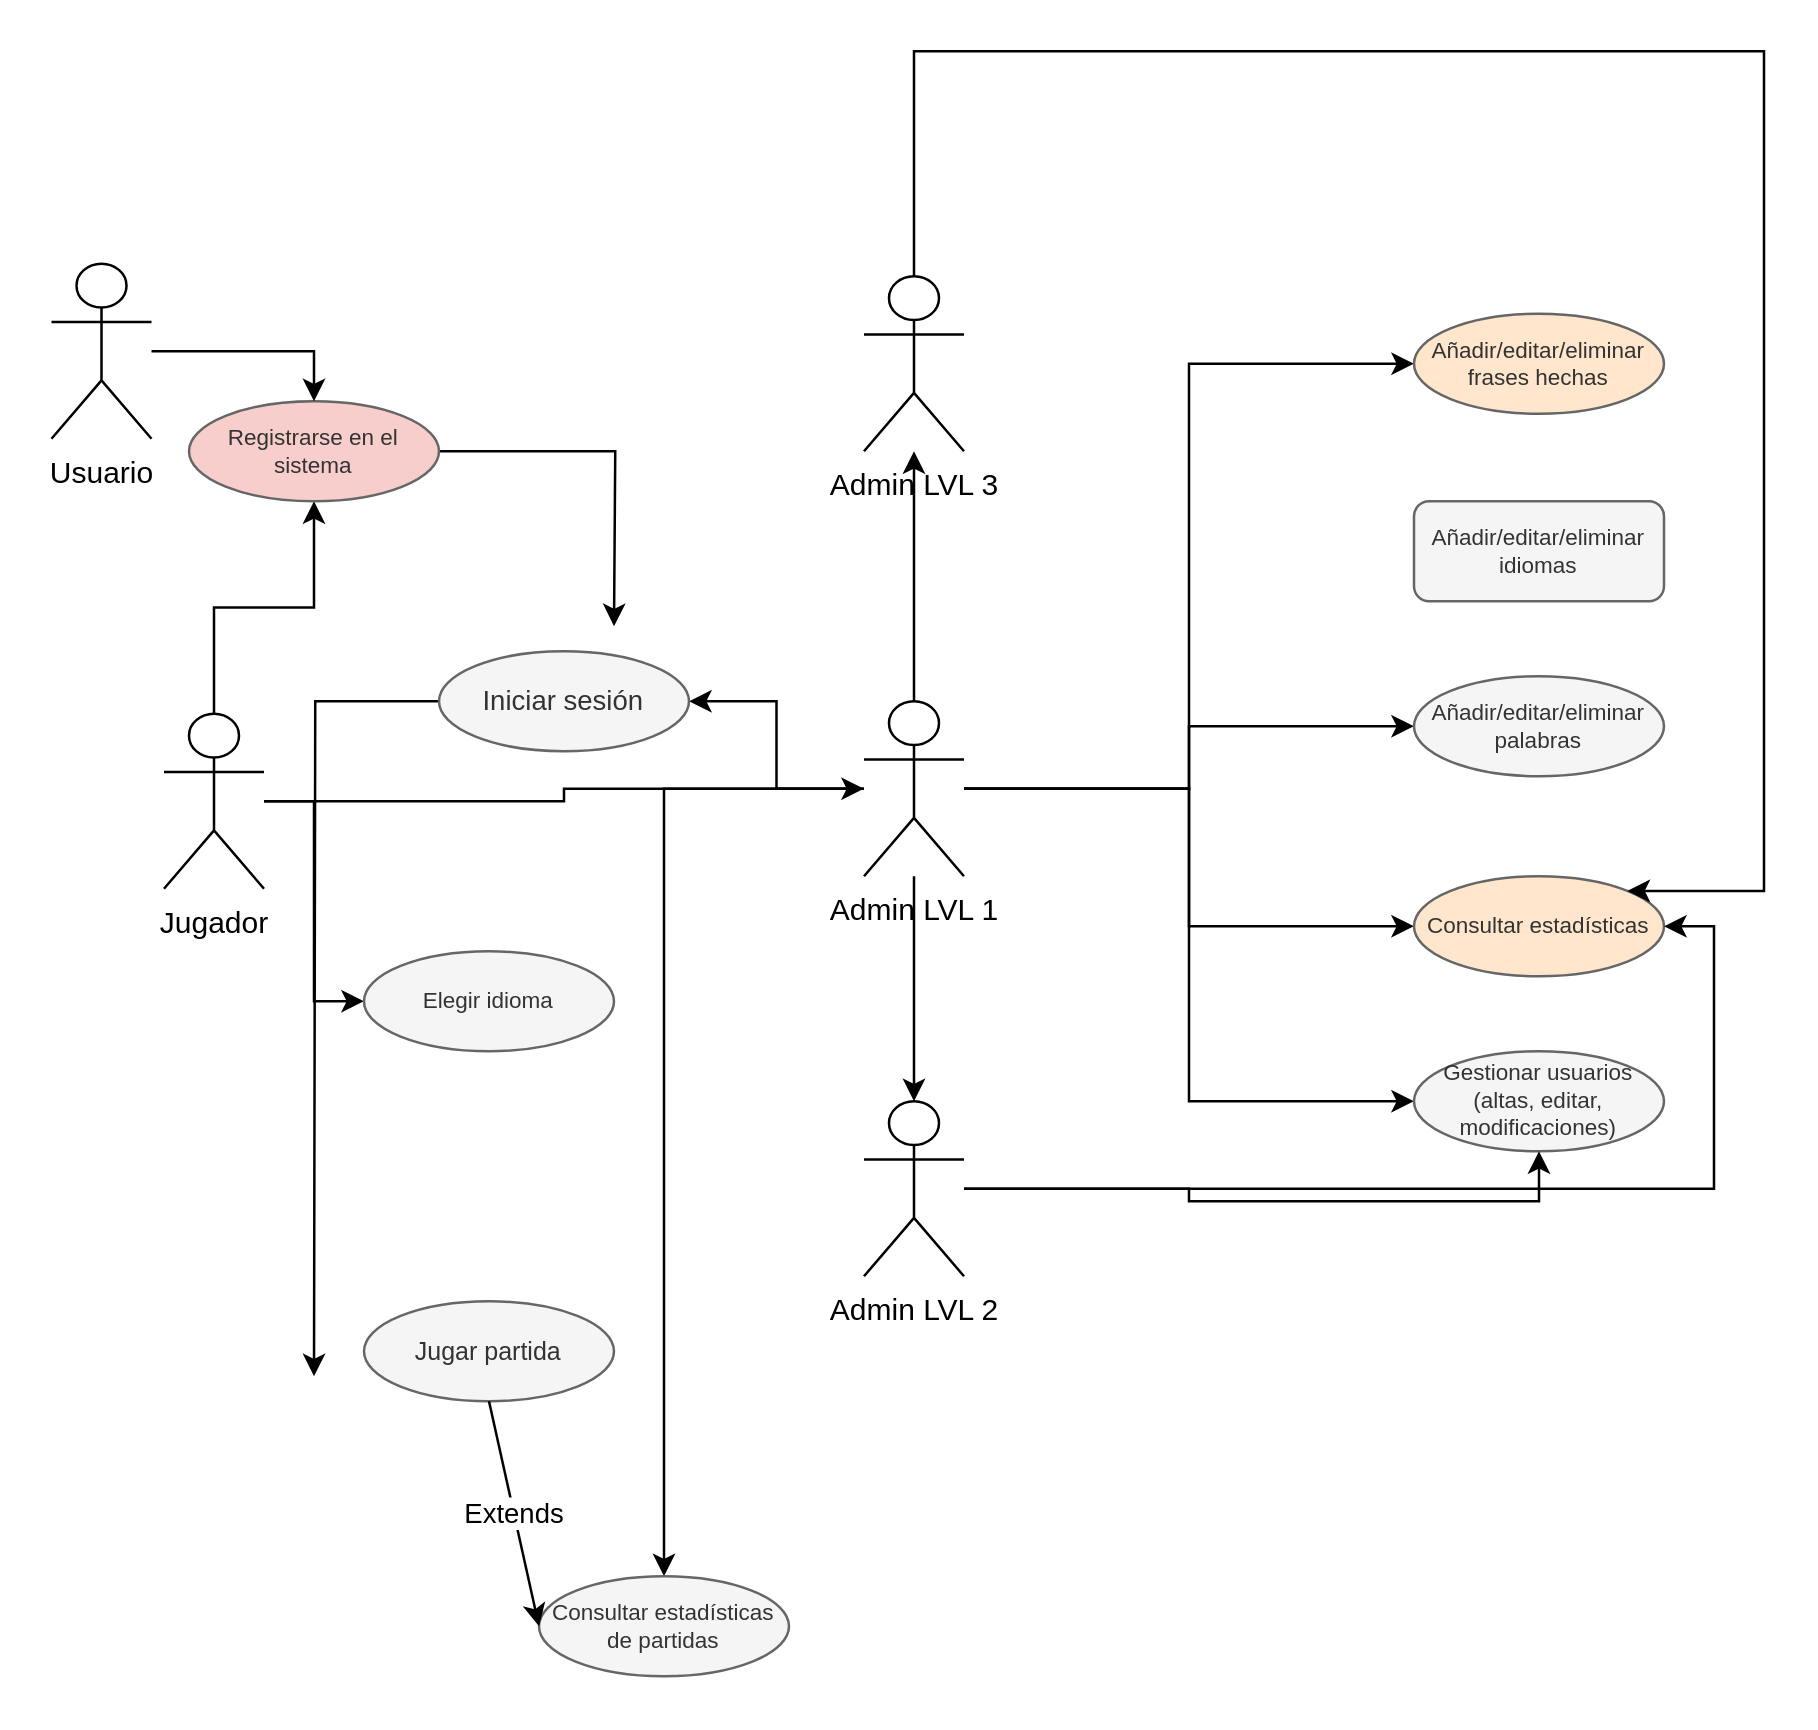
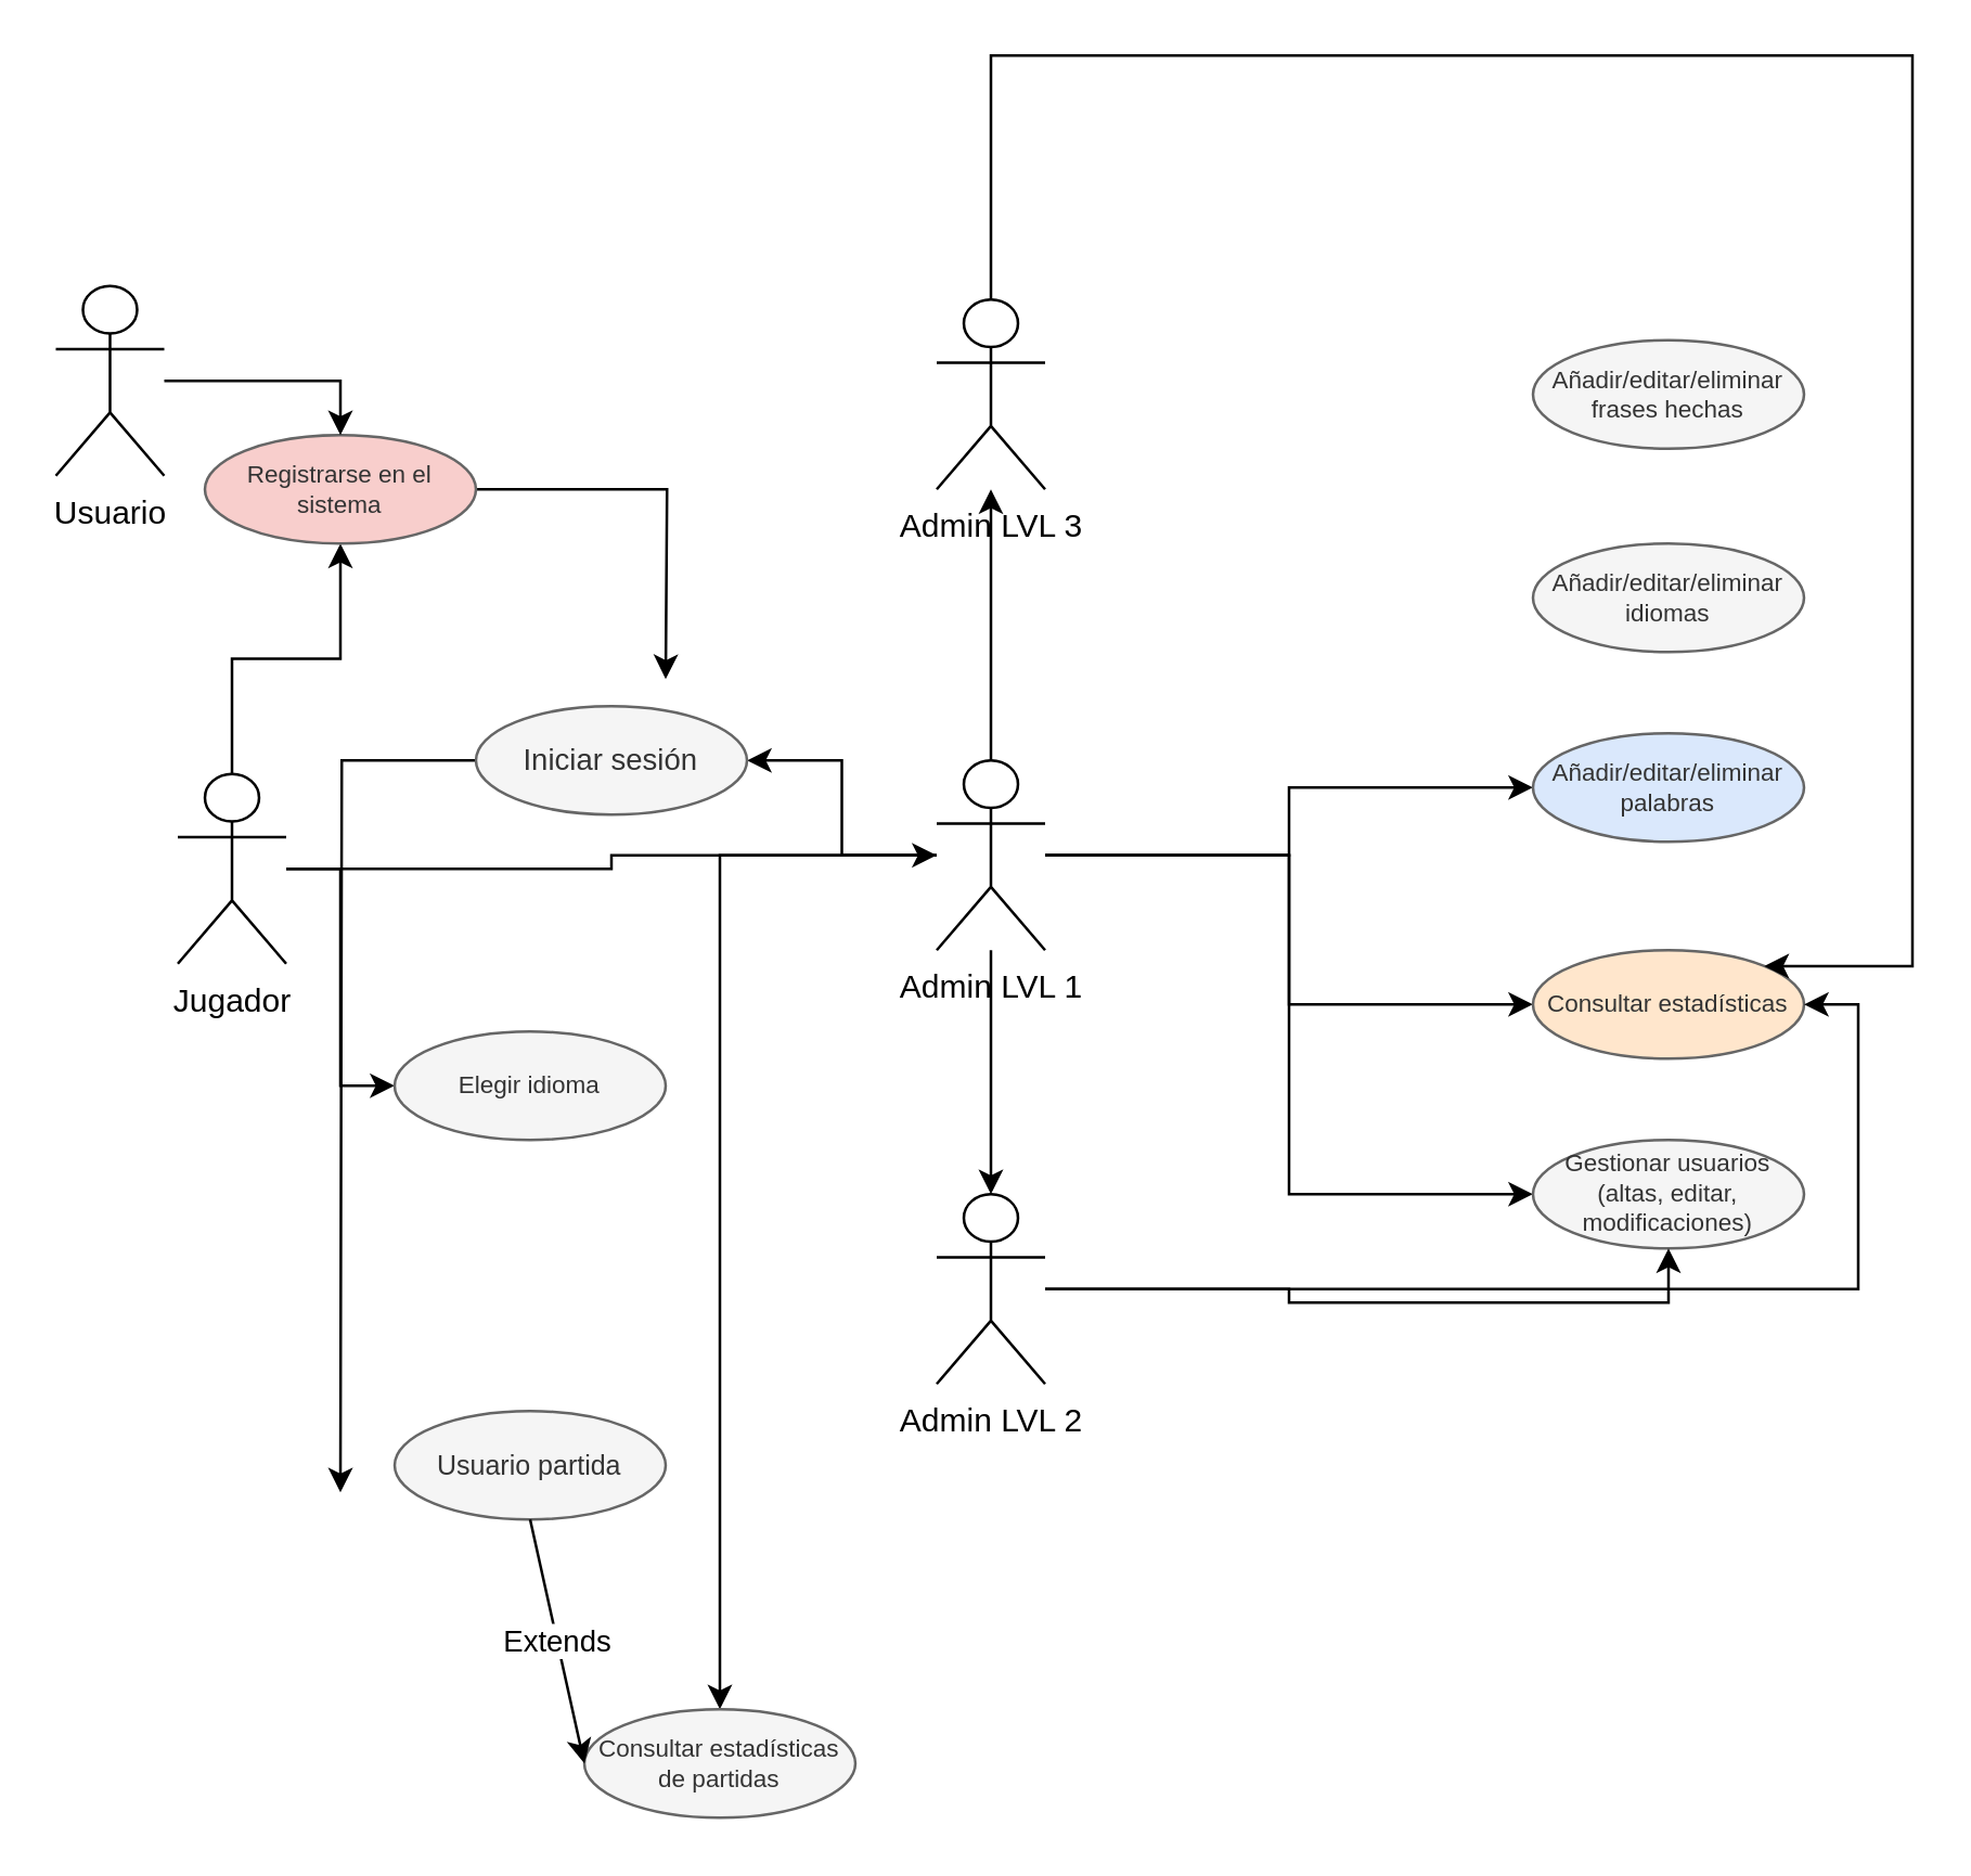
  <mxCell id="0" />
  <mxCell id="1" parent="0" />
  <mxCell id="2" style="edgeStyle=orthogonalEdgeStyle;rounded=0;orthogonalLoop=1;jettySize=auto;html=1;entryX=0.5;entryY=1;entryDx=0;entryDy=0;" edge="1" parent="1" source="4" target="15"><mxGeometry relative="1" as="geometry" /></mxCell>
  <mxCell id="3" style="edgeStyle=orthogonalEdgeStyle;rounded=0;orthogonalLoop=1;jettySize=auto;html=1;entryX=0;entryY=0.5;entryDx=0;entryDy=0;" edge="1" parent="1" source="4" target="19"><mxGeometry relative="1" as="geometry" /></mxCell>
  <mxCell id="4" value="Jugador" style="shape=umlActor;verticalLabelPosition=bottom;verticalAlign=top;html=1;outlineConnect=0;fontSize=12;" parent="1" vertex="1"><mxGeometry x="65" y="285" width="40" height="70" as="geometry" /></mxCell>
  <mxCell id="5" style="edgeStyle=orthogonalEdgeStyle;rounded=0;orthogonalLoop=1;jettySize=auto;html=1;exitX=0.5;exitY=0;exitDx=0;exitDy=0;exitPerimeter=0;" edge="1" parent="1" source="13" target="29"><mxGeometry relative="1" as="geometry" /></mxCell>
  <mxCell id="6" style="edgeStyle=orthogonalEdgeStyle;rounded=0;orthogonalLoop=1;jettySize=auto;html=1;" edge="1" parent="1" source="13" target="27"><mxGeometry relative="1" as="geometry" /></mxCell>
  <mxCell id="7" style="edgeStyle=orthogonalEdgeStyle;rounded=0;orthogonalLoop=1;jettySize=auto;html=1;entryX=1;entryY=0.5;entryDx=0;entryDy=0;" edge="1" parent="1" source="13" target="17"><mxGeometry relative="1" as="geometry" /></mxCell>
  <mxCell id="8" style="edgeStyle=orthogonalEdgeStyle;rounded=0;orthogonalLoop=1;jettySize=auto;html=1;entryX=0;entryY=0.5;entryDx=0;entryDy=0;" edge="1" parent="1" source="13" target="18"><mxGeometry relative="1" as="geometry" /></mxCell>
  <mxCell id="9" style="edgeStyle=orthogonalEdgeStyle;rounded=0;orthogonalLoop=1;jettySize=auto;html=1;entryX=0;entryY=0.5;entryDx=0;entryDy=0;" edge="1" parent="1" source="13" target="24"><mxGeometry relative="1" as="geometry" /></mxCell>
  <mxCell id="10" style="edgeStyle=orthogonalEdgeStyle;rounded=0;orthogonalLoop=1;jettySize=auto;html=1;entryX=0;entryY=0.5;entryDx=0;entryDy=0;" edge="1" parent="1" source="13" target="20"><mxGeometry relative="1" as="geometry" /></mxCell>
- <mxCell id="11" style="edgeStyle=orthogonalEdgeStyle;rounded=0;orthogonalLoop=1;jettySize=auto;html=1;entryX=0;entryY=0.5;entryDx=0;entryDy=0;" edge="1" parent="1" source="13" target="21"><mxGeometry relative="1" as="geometry" /></mxCell>
  <mxCell id="12" style="edgeStyle=orthogonalEdgeStyle;rounded=0;orthogonalLoop=1;jettySize=auto;html=1;" edge="1" parent="1" source="13" target="23"><mxGeometry relative="1" as="geometry" /></mxCell>
  <mxCell id="13" value="&lt;font&gt;Admin LVL 1&lt;/font&gt;" style="shape=umlActor;verticalLabelPosition=bottom;verticalAlign=top;html=1;outlineConnect=0;fontSize=12;" parent="1" vertex="1"><mxGeometry x="345" y="280" width="40" height="70" as="geometry" /></mxCell>
  <mxCell id="14" style="edgeStyle=orthogonalEdgeStyle;rounded=0;orthogonalLoop=1;jettySize=auto;html=1;" edge="1" parent="1" source="15"><mxGeometry relative="1" as="geometry"><mxPoint x="245" y="250" as="targetPoint" /></mxGeometry></mxCell>
  <mxCell id="15" value="&lt;div&gt;&lt;font&gt;Registrarse en el sistema&lt;/font&gt;&lt;/div&gt;" style="ellipse;whiteSpace=wrap;html=1;fontSize=9;fillColor=#f8cecc;fontColor=#333333;strokeColor=#666666;" parent="1" vertex="1"><mxGeometry x="75" y="160" width="100" height="40" as="geometry" /></mxCell>
  <mxCell id="16" style="edgeStyle=orthogonalEdgeStyle;rounded=0;orthogonalLoop=1;jettySize=auto;html=1;" edge="1" parent="1" source="17"><mxGeometry relative="1" as="geometry"><mxPoint x="125" y="550" as="targetPoint" /></mxGeometry></mxCell>
  <mxCell id="17" value="&lt;font style=&quot;font-size: 11px;&quot;&gt;Iniciar sesión&lt;/font&gt;" style="ellipse;whiteSpace=wrap;html=1;fillColor=#f5f5f5;fontColor=#333333;strokeColor=#666666;" parent="1" vertex="1"><mxGeometry x="175" y="260" width="100" height="40" as="geometry" /></mxCell>
  <mxCell id="18" value="&lt;div style=&quot;line-height: 80%;&quot;&gt;Consultar estadísticas&lt;font&gt;&lt;br&gt;&lt;/font&gt;&lt;/div&gt;" style="ellipse;whiteSpace=wrap;html=1;fontSize=9;fillColor=#ffe6cc;fontColor=#333333;strokeColor=#666666;" parent="1" vertex="1"><mxGeometry x="565" y="350" width="100" height="40" as="geometry" /></mxCell>
  <mxCell id="19" value="Elegir idioma" style="ellipse;whiteSpace=wrap;html=1;fontSize=9;fillColor=#f5f5f5;fontColor=#333333;strokeColor=#666666;" parent="1" vertex="1"><mxGeometry x="145" y="380" width="100" height="40" as="geometry" /></mxCell>
- <mxCell id="20" value="&lt;font&gt;Añadir/editar/eliminar palabras&lt;/font&gt;" style="ellipse;whiteSpace=wrap;html=1;fontSize=9;fillColor=#f5f5f5;fontColor=#333333;strokeColor=#666666;" parent="1" vertex="1"><mxGeometry x="565" y="270" width="100" height="40" as="geometry" /></mxCell>
- <mxCell id="21" value="&lt;font&gt;Añadir/editar/eliminar frases hechas&lt;/font&gt;" style="ellipse;whiteSpace=wrap;html=1;fontSize=9;fillColor=#ffe6cc;fontColor=#333333;strokeColor=#666666;" parent="1" vertex="1"><mxGeometry x="565" y="125" width="100" height="40" as="geometry" /></mxCell>
- <mxCell id="22" value="&lt;font&gt;Añadir/editar/eliminar idiomas&lt;/font&gt;" style="whiteSpace=wrap;html=1;fontSize=9;fillColor=#f5f5f5;fontColor=#333333;strokeColor=#666666;rounded=1;" parent="1" vertex="1"><mxGeometry x="565" y="200" width="100" height="40" as="geometry" /></mxCell>
+ <mxCell id="20" value="&lt;font&gt;Añadir/editar/eliminar palabras&lt;/font&gt;" style="ellipse;whiteSpace=wrap;html=1;fontSize=9;fillColor=#dae8fc;fontColor=#333333;strokeColor=#666666;" parent="1" vertex="1"><mxGeometry x="565" y="270" width="100" height="40" as="geometry" /></mxCell>
+ <mxCell id="21" value="&lt;font&gt;Añadir/editar/eliminar frases hechas&lt;/font&gt;" style="ellipse;whiteSpace=wrap;html=1;fontSize=9;fillColor=#f5f5f5;fontColor=#333333;strokeColor=#666666;" parent="1" vertex="1"><mxGeometry x="565" y="125" width="100" height="40" as="geometry" /></mxCell>
+ <mxCell id="22" value="&lt;font&gt;Añadir/editar/eliminar idiomas&lt;/font&gt;" style="ellipse;whiteSpace=wrap;html=1;fontSize=9;fillColor=#f5f5f5;fontColor=#333333;strokeColor=#666666;" parent="1" vertex="1"><mxGeometry x="565" y="200" width="100" height="40" as="geometry" /></mxCell>
  <mxCell id="23" value="&lt;font&gt;Consultar estadísticas de partidas&lt;/font&gt;" style="ellipse;whiteSpace=wrap;html=1;fontSize=9;fillColor=#f5f5f5;fontColor=#333333;strokeColor=#666666;" parent="1" vertex="1"><mxGeometry x="215" y="630" width="100" height="40" as="geometry" /></mxCell>
  <mxCell id="24" value="&lt;font&gt;Gestionar usuarios (altas, editar, modificaciones)&lt;/font&gt;" style="ellipse;whiteSpace=wrap;html=1;fontSize=9;fillColor=#f5f5f5;fontColor=#333333;strokeColor=#666666;" parent="1" vertex="1"><mxGeometry x="565" y="420" width="100" height="40" as="geometry" /></mxCell>
  <mxCell id="25" style="edgeStyle=orthogonalEdgeStyle;rounded=0;orthogonalLoop=1;jettySize=auto;html=1;entryX=0.5;entryY=1;entryDx=0;entryDy=0;" edge="1" parent="1" source="27" target="24"><mxGeometry relative="1" as="geometry" /></mxCell>
  <mxCell id="26" style="edgeStyle=orthogonalEdgeStyle;rounded=0;orthogonalLoop=1;jettySize=auto;html=1;entryX=1;entryY=0.5;entryDx=0;entryDy=0;" edge="1" parent="1" source="27" target="18"><mxGeometry relative="1" as="geometry"><mxPoint x="705" y="380" as="targetPoint" /></mxGeometry></mxCell>
  <mxCell id="27" value="&lt;font&gt;Admin LVL 2&lt;/font&gt;" style="shape=umlActor;verticalLabelPosition=bottom;verticalAlign=top;html=1;outlineConnect=0;fontSize=12;" parent="1" vertex="1"><mxGeometry x="345" y="440" width="40" height="70" as="geometry" /></mxCell>
  <mxCell id="28" style="edgeStyle=orthogonalEdgeStyle;rounded=0;orthogonalLoop=1;jettySize=auto;html=1;entryX=1;entryY=0;entryDx=0;entryDy=0;" edge="1" parent="1" source="29" target="18"><mxGeometry relative="1" as="geometry"><mxPoint x="705" y="370" as="targetPoint" /><Array as="points"><mxPoint x="365" y="20" /><mxPoint x="705" y="20" /><mxPoint x="705" y="356" /></Array></mxGeometry></mxCell>
  <mxCell id="29" value="&lt;font&gt;Admin LVL 3&lt;/font&gt;" style="shape=umlActor;verticalLabelPosition=bottom;verticalAlign=top;html=1;outlineConnect=0;fontSize=12;" parent="1" vertex="1"><mxGeometry x="345" y="110" width="40" height="70" as="geometry" /></mxCell>
  <mxCell id="30" style="edgeStyle=orthogonalEdgeStyle;rounded=0;orthogonalLoop=1;jettySize=auto;html=1;entryX=0.5;entryY=0;entryDx=0;entryDy=0;" edge="1" parent="1" source="31" target="15"><mxGeometry relative="1" as="geometry" /></mxCell>
  <mxCell id="31" value="&lt;div&gt;Usuario&lt;/div&gt;" style="shape=umlActor;verticalLabelPosition=bottom;verticalAlign=top;html=1;outlineConnect=0;fontSize=12;" vertex="1" parent="1"><mxGeometry x="20" y="105" width="40" height="70" as="geometry" /></mxCell>
- <mxCell id="32" value="Jugar partida" style="ellipse;whiteSpace=wrap;html=1;fontSize=10;fillColor=#f5f5f5;fontColor=#333333;strokeColor=#666666;" vertex="1" parent="1"><mxGeometry x="145" y="520" width="100" height="40" as="geometry" /></mxCell>
+ <mxCell id="32" value="Usuario partida" style="ellipse;whiteSpace=wrap;html=1;fontSize=10;fillColor=#f5f5f5;fontColor=#333333;strokeColor=#666666;" vertex="1" parent="1"><mxGeometry x="145" y="520" width="100" height="40" as="geometry" /></mxCell>
  <mxCell id="33" style="edgeStyle=orthogonalEdgeStyle;rounded=0;orthogonalLoop=1;jettySize=auto;html=1;" edge="1" parent="1" source="4" target="13"><mxGeometry relative="1" as="geometry" /></mxCell>
  <mxCell id="34" value="" style="endArrow=classic;html=1;rounded=0;exitX=0.5;exitY=1;exitDx=0;exitDy=0;entryX=0;entryY=0.5;entryDx=0;entryDy=0;" edge="1" parent="1" source="32" target="23"><mxGeometry relative="1" as="geometry"><mxPoint x="155" y="640" as="sourcePoint" /><mxPoint x="255" y="640" as="targetPoint" /></mxGeometry></mxCell>
  <mxCell id="35" value="Extends" style="edgeLabel;resizable=0;html=1;;align=center;verticalAlign=middle;" connectable="0" vertex="1" parent="34"><mxGeometry relative="1" as="geometry" /></mxCell>
